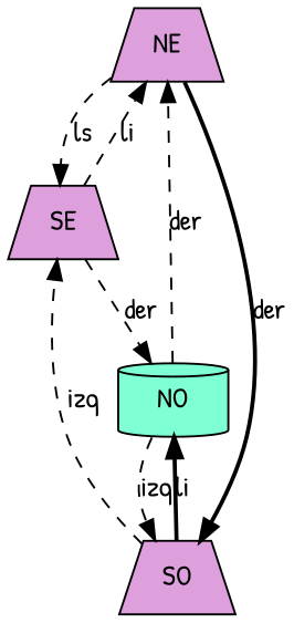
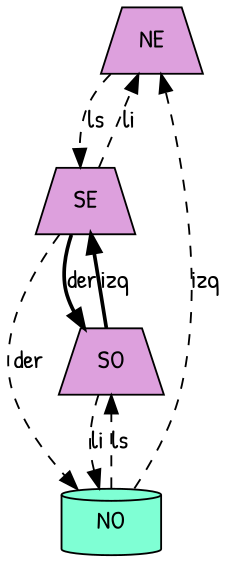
  digraph {
    fontname="Patrick Hand"
    node [fillcolor=plum fontname="Patrick Hand" shape=trapezium style=filled]
    edge [fontname="Patrick Hand" style=dashed]
    NE
    SE
    NO [fillcolor=aquamarine shape=cylinder]
    SO
    NE -> SE [label="ls "]
    SE -> NE [label=li]
    SE -> NO [label=der]
-   NE -> SO [label=der style=bold]
-   NO -> NE [label=der]
-   NO -> SO [label=izq]
-   SO -> SE [label=izq]
-   SO -> NO [label=li style=bold]
+   SE -> SO [label=der style=bold]
+   NO -> NE [label=izq]
+   NO -> SO [label=ls]
+   SO -> SE [label=izq style=bold]
+   SO -> NO [label=li]
  }
